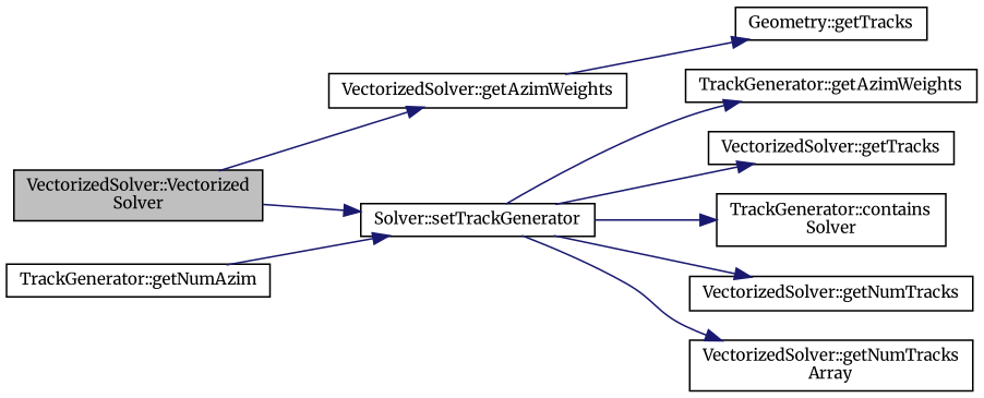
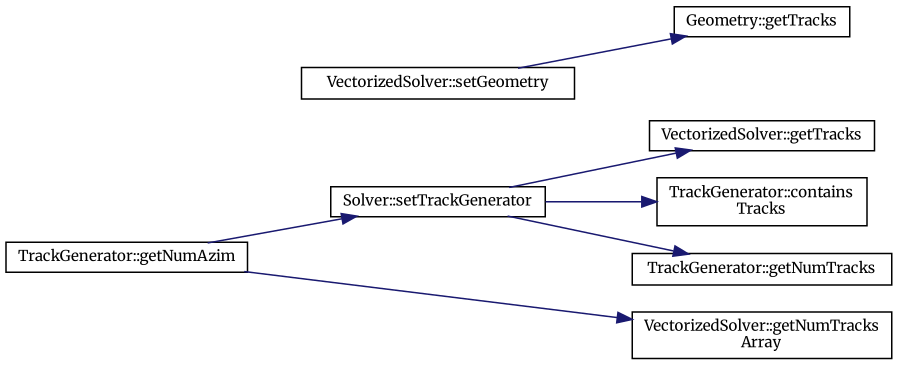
  digraph {
    fontname=Merriweather
    rankdir=LR
    node [color=black fillcolor=white fontname=Merriweather fontsize=10 shape=record style=filled]
    edge [color=midnightblue fontname=Merriweather fontsize=10 labelfontname=Helvetica labelfontsize=10 style=solid]
-   n1 [fillcolor=grey75 fontcolor=black height=0.2 label="VectorizedSolver::Vectorized\lSolver" width=0.4]
-   n2 [height=0.2 label="VectorizedSolver::getAzimWeights" width=0.4]
+   n2 [height=0.2 label="VectorizedSolver::setGeometry" width=0.4]
    n3 [height=0.2 label="Solver::setTrackGenerator" width=0.4]
    n4 [height=0.2 label="Geometry::getTracks" width=0.4]
-   n5 [height=0.2 label="TrackGenerator::contains\lSolver" width=0.4]
+   n5 [height=0.2 label="TrackGenerator::contains\lTracks" width=0.4]
    n6 [height=0.2 label="VectorizedSolver::getNumTracks\lArray" width=0.4]
-   n7 [height=0.2 label="VectorizedSolver::getNumTracks" width=0.4]
-   n8 [height=0.2 label="TrackGenerator::getAzimWeights" width=0.4]
+   n7 [height=0.2 label="TrackGenerator::getNumTracks" width=0.4]
    n9 [height=0.2 label="VectorizedSolver::getTracks" width=0.4]
    n10 [height=0.2 label="TrackGenerator::getNumAzim" width=0.4]
-   n1 -> n2
-   n1 -> n3
    n2 -> n4
    n3 -> n5
-   n3 -> n6
+   n10 -> n6
    n3 -> n7
-   n3 -> n8
    n3 -> n9
    n10 -> n3
  }
